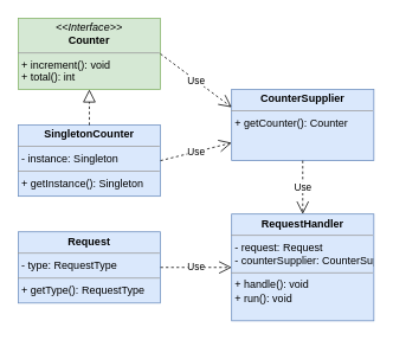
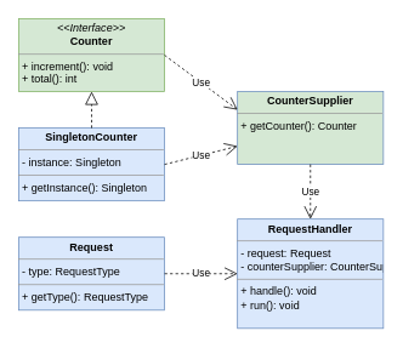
  <mxCell id="0" />
  <mxCell id="1" parent="0" />
  <mxCell id="2" value="&lt;p style=&quot;margin: 0px ; margin-top: 4px ; text-align: center&quot;&gt;&lt;b&gt;SingletonCounter&lt;/b&gt;&lt;/p&gt;&lt;hr size=&quot;1&quot;&gt;&lt;p style=&quot;margin: 0px ; margin-left: 4px&quot;&gt;- instance: Singleton&lt;/p&gt;&lt;hr size=&quot;1&quot;&gt;&lt;p style=&quot;margin: 0px ; margin-left: 4px&quot;&gt;+ getInstance(): Singleton&lt;/p&gt;" style="verticalAlign=top;align=left;overflow=fill;fontSize=12;fontFamily=Helvetica;html=1;fillColor=#dae8fc;strokeColor=#6c8ebf;" parent="1" vertex="1"><mxGeometry x="20" y="140" width="160" height="80" as="geometry" /></mxCell>
  <mxCell id="3" value="&lt;p style=&quot;margin: 0px ; margin-top: 4px ; text-align: center&quot;&gt;&lt;i&gt;&amp;lt;&amp;lt;Interface&amp;gt;&amp;gt;&lt;/i&gt;&lt;br&gt;&lt;b&gt;Counter&lt;/b&gt;&lt;/p&gt;&lt;hr size=&quot;1&quot;&gt;&lt;p style=&quot;margin: 0px ; margin-left: 4px&quot;&gt;+ increment(): void&lt;br&gt;+ total(): int&lt;/p&gt;" style="verticalAlign=top;align=left;overflow=fill;fontSize=12;fontFamily=Helvetica;html=1;fillColor=#d5e8d4;strokeColor=#82b366;" vertex="1" parent="1"><mxGeometry x="20" y="20" width="160" height="80" as="geometry" /></mxCell>
- <mxCell id="4" value="&lt;p style=&quot;margin: 0px ; margin-top: 4px ; text-align: center&quot;&gt;&lt;b&gt;CounterSupplier&lt;/b&gt;&lt;/p&gt;&lt;hr size=&quot;1&quot;&gt;&lt;p style=&quot;margin: 0px ; margin-left: 4px&quot;&gt;+ getCounter(): Counter&lt;/p&gt;" style="verticalAlign=top;align=left;overflow=fill;fontSize=12;fontFamily=Helvetica;html=1;fillColor=#dae8fc;strokeColor=#6c8ebf;" vertex="1" parent="1"><mxGeometry x="260" y="100" width="160" height="80" as="geometry" /></mxCell>
+ <mxCell id="4" value="&lt;p style=&quot;margin: 0px ; margin-top: 4px ; text-align: center&quot;&gt;&lt;b&gt;CounterSupplier&lt;/b&gt;&lt;/p&gt;&lt;hr size=&quot;1&quot;&gt;&lt;p style=&quot;margin: 0px ; margin-left: 4px&quot;&gt;+ getCounter(): Counter&lt;/p&gt;" style="verticalAlign=top;align=left;overflow=fill;fontSize=12;fontFamily=Helvetica;html=1;fillColor=#d5e8d4;strokeColor=#6c8ebf;" vertex="1" parent="1"><mxGeometry x="260" y="100" width="160" height="80" as="geometry" /></mxCell>
  <mxCell id="5" value="&lt;p style=&quot;margin: 0px ; margin-top: 4px ; text-align: center&quot;&gt;&lt;b&gt;Request&lt;/b&gt;&lt;/p&gt;&lt;hr size=&quot;1&quot;&gt;&lt;p style=&quot;margin: 0px ; margin-left: 4px&quot;&gt;- type: RequestType&lt;/p&gt;&lt;hr size=&quot;1&quot;&gt;&lt;p style=&quot;margin: 0px ; margin-left: 4px&quot;&gt;+ getType(): RequestType&lt;/p&gt;" style="verticalAlign=top;align=left;overflow=fill;fontSize=12;fontFamily=Helvetica;html=1;fillColor=#dae8fc;strokeColor=#6c8ebf;" vertex="1" parent="1"><mxGeometry x="20" y="260" width="160" height="80" as="geometry" /></mxCell>
  <mxCell id="6" value="&lt;p style=&quot;margin: 0px ; margin-top: 4px ; text-align: center&quot;&gt;&lt;b&gt;RequestHandler&lt;/b&gt;&lt;/p&gt;&lt;hr size=&quot;1&quot;&gt;&lt;p style=&quot;margin: 0px ; margin-left: 4px&quot;&gt;- request: Request&lt;br&gt;- counterSupplier: CounterSupplier&lt;/p&gt;&lt;hr size=&quot;1&quot;&gt;&lt;p style=&quot;margin: 0px ; margin-left: 4px&quot;&gt;+ handle(): void&lt;br&gt;+ run(): void&lt;/p&gt;" style="verticalAlign=top;align=left;overflow=fill;fontSize=12;fontFamily=Helvetica;html=1;fillColor=#dae8fc;strokeColor=#6c8ebf;" vertex="1" parent="1"><mxGeometry x="260" y="240" width="160" height="120" as="geometry" /></mxCell>
  <mxCell id="7" value="Use" style="endArrow=open;endSize=12;dashed=1;html=1;entryX=0.5;entryY=0;entryDx=0;entryDy=0;exitX=0.5;exitY=1;exitDx=0;exitDy=0;" edge="1" parent="1" source="4" target="6"><mxGeometry width="160" relative="1" as="geometry"><mxPoint x="230" y="170" as="sourcePoint" /><mxPoint x="390" y="170" as="targetPoint" /></mxGeometry></mxCell>
  <mxCell id="8" value="Use" style="endArrow=open;endSize=12;dashed=1;html=1;entryX=0;entryY=0.5;entryDx=0;entryDy=0;exitX=1;exitY=0.5;exitDx=0;exitDy=0;" edge="1" parent="1" source="5" target="6"><mxGeometry width="160" relative="1" as="geometry"><mxPoint x="350" y="190" as="sourcePoint" /><mxPoint x="350" y="270" as="targetPoint" /></mxGeometry></mxCell>
  <mxCell id="9" value="Use" style="endArrow=open;endSize=12;dashed=1;html=1;exitX=1;exitY=0.5;exitDx=0;exitDy=0;entryX=0;entryY=0.25;entryDx=0;entryDy=0;" edge="1" parent="1" source="3" target="4"><mxGeometry width="160" relative="1" as="geometry"><mxPoint x="190" y="330" as="sourcePoint" /><mxPoint x="230" y="50" as="targetPoint" /></mxGeometry></mxCell>
  <mxCell id="10" value="Use" style="endArrow=open;endSize=12;dashed=1;html=1;entryX=0;entryY=0.75;entryDx=0;entryDy=0;exitX=1;exitY=0.5;exitDx=0;exitDy=0;" edge="1" parent="1" source="2" target="4"><mxGeometry width="160" relative="1" as="geometry"><mxPoint x="190" y="190" as="sourcePoint" /><mxPoint x="270" y="170" as="targetPoint" /></mxGeometry></mxCell>
  <mxCell id="11" value="" style="endArrow=block;dashed=1;endFill=0;endSize=12;html=1;exitX=0.5;exitY=0;exitDx=0;exitDy=0;" edge="1" parent="1" source="2"><mxGeometry width="160" relative="1" as="geometry"><mxPoint x="230" y="170" as="sourcePoint" /><mxPoint x="100" y="100" as="targetPoint" /></mxGeometry></mxCell>
